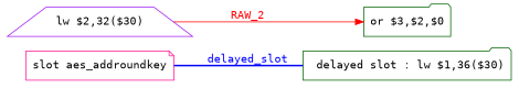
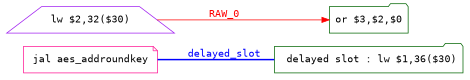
  digraph {
    fontname="DejaVu Sans Mono"
    rankdir=LR
    node [color=darkgreen fontname="DejaVu Sans Mono" shape=folder]
    edge [fontname="DejaVu Sans Mono"]
    n1 [label=" delayed slot : lw $1,36($30)"]
-   n2 [color=deeppink label="slot aes_addroundkey" shape=note]
+   n2 [color=deeppink label="jal aes_addroundkey" shape=note]
    n3 [color=purple label="lw $2,32($30)" shape=trapezium]
    n4 [label="or $3,$2,$0"]
    n2 -> n1 [color=blue dir=none fontcolor=blue label=delayed_slot style=bold]
-   n3 -> n4 [color=red fontcolor=red label=RAW_2]
+   n3 -> n4 [color=red fontcolor=red label=RAW_0]
  }
